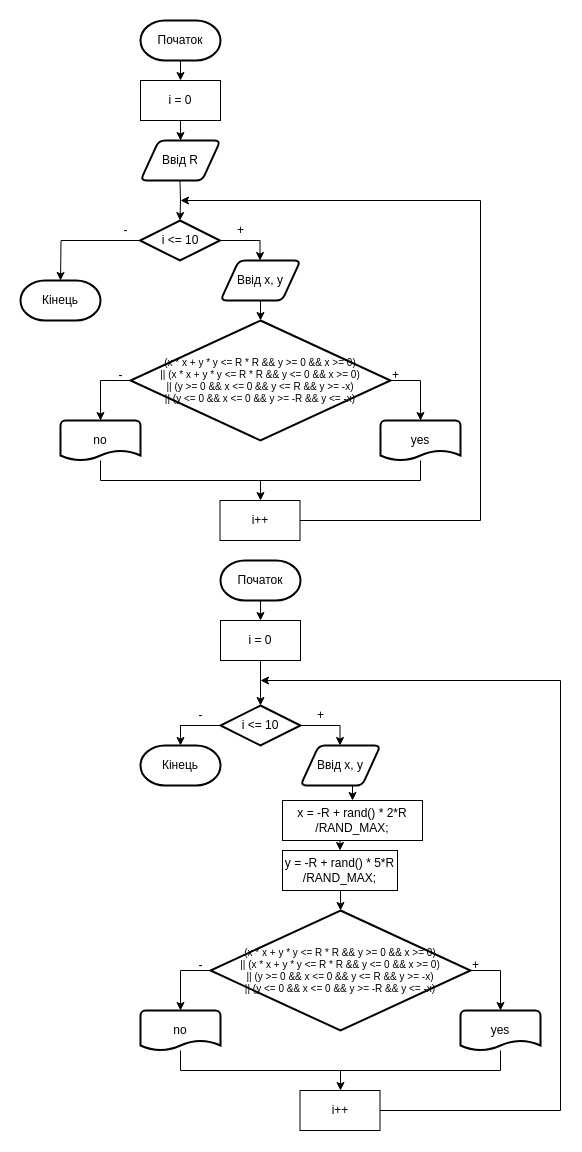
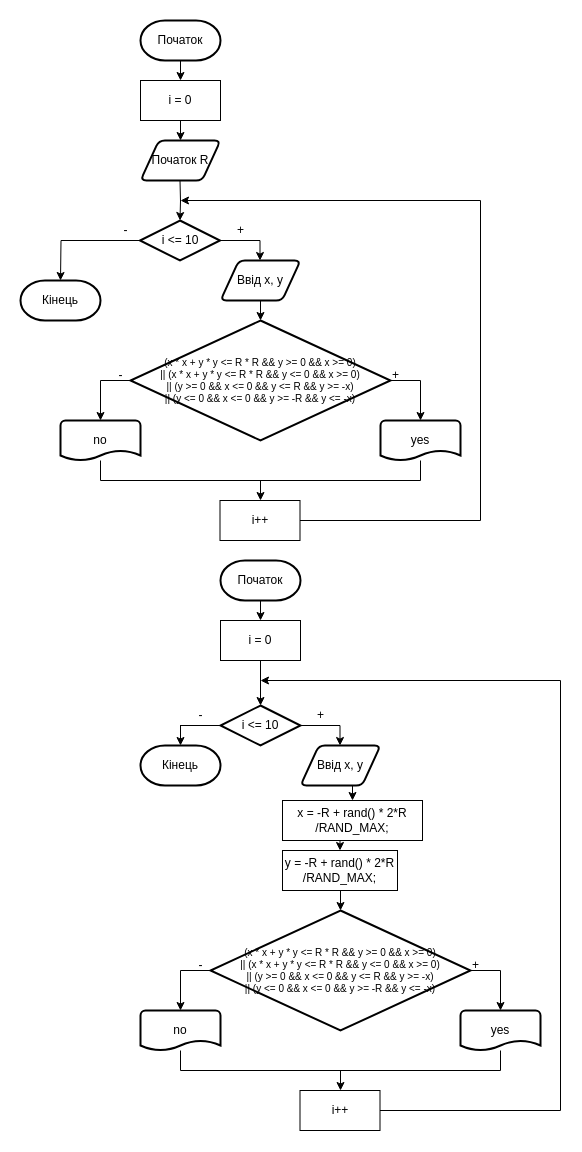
  <mxCell id="0" />
  <mxCell id="1" parent="0" />
  <mxCell id="2" style="edgeStyle=orthogonalEdgeStyle;rounded=0;orthogonalLoop=1;jettySize=auto;html=1;exitX=0.5;exitY=1;exitDx=0;exitDy=0;exitPerimeter=0;" parent="1" source="3" edge="1"><mxGeometry relative="1" as="geometry"><mxPoint x="180" y="80" as="targetPoint" /></mxGeometry></mxCell>
  <mxCell id="3" value="Початок" style="strokeWidth=2;html=1;shape=mxgraph.flowchart.terminator;whiteSpace=wrap;" parent="1" vertex="1"><mxGeometry x="140" y="20" width="80" height="40" as="geometry" /></mxCell>
  <mxCell id="4" style="edgeStyle=orthogonalEdgeStyle;rounded=0;orthogonalLoop=1;jettySize=auto;html=1;exitX=0.5;exitY=1;exitDx=0;exitDy=0;" parent="1" edge="1"><mxGeometry relative="1" as="geometry"><mxPoint x="179.5" y="220" as="targetPoint" /><mxPoint x="179.5" y="180" as="sourcePoint" /></mxGeometry></mxCell>
  <mxCell id="5" style="edgeStyle=orthogonalEdgeStyle;rounded=0;orthogonalLoop=1;jettySize=auto;html=1;exitX=0.5;exitY=1;exitDx=0;exitDy=0;entryX=0.5;entryY=0;entryDx=0;entryDy=0;fontSize=12;" parent="1" source="6" target="14" edge="1"><mxGeometry relative="1" as="geometry" /></mxCell>
  <mxCell id="6" value="i = 0" style="rounded=0;whiteSpace=wrap;html=1;" parent="1" vertex="1"><mxGeometry x="140" y="80" width="80" height="40" as="geometry" /></mxCell>
  <mxCell id="7" style="edgeStyle=orthogonalEdgeStyle;rounded=0;orthogonalLoop=1;jettySize=auto;html=1;exitX=0;exitY=0.5;exitDx=0;exitDy=0;exitPerimeter=0;fontSize=12;" edge="1" parent="1" source="8"><mxGeometry relative="1" as="geometry"><mxPoint x="60" y="280" as="targetPoint" /></mxGeometry></mxCell>
  <mxCell id="8" value="i &amp;lt;= 10" style="strokeWidth=2;html=1;shape=mxgraph.flowchart.decision;whiteSpace=wrap;" parent="1" vertex="1"><mxGeometry x="139.5" y="220" width="80" height="40" as="geometry" /></mxCell>
  <mxCell id="9" value="" style="endArrow=none;html=1;rounded=0;entryX=1;entryY=0.5;entryDx=0;entryDy=0;entryPerimeter=0;" parent="1" target="8" edge="1"><mxGeometry width="50" height="50" relative="1" as="geometry"><mxPoint x="259.5" y="240" as="sourcePoint" /><mxPoint x="339.5" y="360" as="targetPoint" /></mxGeometry></mxCell>
  <mxCell id="10" value="" style="endArrow=classic;html=1;rounded=0;" parent="1" edge="1"><mxGeometry width="50" height="50" relative="1" as="geometry"><mxPoint x="259.5" y="240" as="sourcePoint" /><mxPoint x="259.5" y="260" as="targetPoint" /></mxGeometry></mxCell>
  <mxCell id="11" value="&lt;div style=&quot;font-size: 10px;&quot;&gt;&lt;font style=&quot;font-size: 10px;&quot;&gt;(x * x + y * y &amp;lt;= R * R &amp;amp;&amp;amp; y &amp;gt;= 0 &amp;amp;&amp;amp; x &amp;gt;= 0)&lt;/font&gt;&lt;/div&gt;&lt;div style=&quot;font-size: 10px;&quot;&gt;&lt;font style=&quot;font-size: 10px;&quot;&gt;&lt;span style=&quot;&quot;&gt;&#09;&#09;&#09;&lt;/span&gt;|| (x * x + y * y &amp;lt;= R * R &amp;amp;&amp;amp; y &amp;lt;= 0 &amp;amp;&amp;amp; x &amp;gt;= 0)&lt;/font&gt;&lt;/div&gt;&lt;div style=&quot;font-size: 10px;&quot;&gt;&lt;font style=&quot;font-size: 10px;&quot;&gt;&lt;span style=&quot;&quot;&gt;&#09;&#09;&#09;&lt;/span&gt;|| (y &amp;gt;= 0 &amp;amp;&amp;amp; x &amp;lt;= 0 &amp;amp;&amp;amp; y &amp;lt;= R &amp;amp;&amp;amp; y &amp;gt;= -x)&lt;/font&gt;&lt;/div&gt;&lt;div style=&quot;font-size: 10px;&quot;&gt;&lt;font style=&quot;font-size: 10px;&quot;&gt;&#09;&#09;&#09;|| (y &amp;lt;= 0 &amp;amp;&amp;amp; x &amp;lt;= 0 &amp;amp;&amp;amp; y &amp;gt;= -R &amp;amp;&amp;amp; y &amp;lt;= -x)&lt;/font&gt;&lt;/div&gt;" style="strokeWidth=2;html=1;shape=mxgraph.flowchart.decision;whiteSpace=wrap;" parent="1" vertex="1"><mxGeometry x="130" y="320" width="260" height="120" as="geometry" /></mxCell>
  <mxCell id="12" style="edgeStyle=orthogonalEdgeStyle;rounded=0;orthogonalLoop=1;jettySize=auto;html=1;exitX=0.5;exitY=1;exitDx=0;exitDy=0;fontSize=12;" parent="1" source="13" edge="1"><mxGeometry relative="1" as="geometry"><mxPoint x="260" y="320" as="targetPoint" /></mxGeometry></mxCell>
  <mxCell id="13" value="&lt;font style=&quot;font-size: 12px;&quot;&gt;Ввід x, y&lt;/font&gt;" style="shape=parallelogram;html=1;strokeWidth=2;perimeter=parallelogramPerimeter;whiteSpace=wrap;rounded=1;arcSize=12;size=0.23;fontSize=10;" parent="1" vertex="1"><mxGeometry x="220" y="260" width="80" height="40" as="geometry" /></mxCell>
- <mxCell id="14" value="&lt;font style=&quot;font-size: 12px;&quot;&gt;Ввід R&lt;/font&gt;" style="shape=parallelogram;html=1;strokeWidth=2;perimeter=parallelogramPerimeter;whiteSpace=wrap;rounded=1;arcSize=12;size=0.23;fontSize=10;" parent="1" vertex="1"><mxGeometry x="140" y="140" width="80" height="40" as="geometry" /></mxCell>
+ <mxCell id="14" value="&lt;font style=&quot;font-size: 12px;&quot;&gt;Початок R&lt;/font&gt;" style="shape=parallelogram;html=1;strokeWidth=2;perimeter=parallelogramPerimeter;whiteSpace=wrap;rounded=1;arcSize=12;size=0.23;fontSize=10;" parent="1" vertex="1"><mxGeometry x="140" y="140" width="80" height="40" as="geometry" /></mxCell>
  <mxCell id="15" value="+" style="text;html=1;align=center;verticalAlign=middle;resizable=0;points=[];autosize=1;strokeColor=none;fillColor=none;fontSize=12;" parent="1" vertex="1"><mxGeometry x="225" y="215" width="30" height="30" as="geometry" /></mxCell>
  <mxCell id="16" value="-" style="text;html=1;align=center;verticalAlign=middle;resizable=0;points=[];autosize=1;strokeColor=none;fillColor=none;fontSize=12;" parent="1" vertex="1"><mxGeometry x="110" y="215" width="30" height="30" as="geometry" /></mxCell>
  <mxCell id="17" value="" style="endArrow=none;html=1;rounded=0;fontSize=12;entryX=1;entryY=0.5;entryDx=0;entryDy=0;entryPerimeter=0;" parent="1" target="11" edge="1"><mxGeometry width="50" height="50" relative="1" as="geometry"><mxPoint x="420" y="380" as="sourcePoint" /><mxPoint x="400" y="420" as="targetPoint" /></mxGeometry></mxCell>
  <mxCell id="18" value="+" style="text;html=1;align=center;verticalAlign=middle;resizable=0;points=[];autosize=1;strokeColor=none;fillColor=none;fontSize=12;" parent="1" vertex="1"><mxGeometry x="380" y="360" width="30" height="30" as="geometry" /></mxCell>
  <mxCell id="19" value="-" style="text;html=1;align=center;verticalAlign=middle;resizable=0;points=[];autosize=1;strokeColor=none;fillColor=none;fontSize=12;" parent="1" vertex="1"><mxGeometry x="105" y="360" width="30" height="30" as="geometry" /></mxCell>
  <mxCell id="20" value="" style="endArrow=none;html=1;rounded=0;fontSize=12;exitX=0;exitY=0.5;exitDx=0;exitDy=0;exitPerimeter=0;" parent="1" source="11" edge="1"><mxGeometry width="50" height="50" relative="1" as="geometry"><mxPoint x="120" y="420" as="sourcePoint" /><mxPoint x="100" y="380" as="targetPoint" /></mxGeometry></mxCell>
  <mxCell id="21" value="" style="endArrow=classic;html=1;rounded=0;fontSize=12;" parent="1" edge="1"><mxGeometry width="50" height="50" relative="1" as="geometry"><mxPoint x="420" y="380" as="sourcePoint" /><mxPoint x="420" y="420" as="targetPoint" /></mxGeometry></mxCell>
  <mxCell id="22" value="" style="endArrow=classic;html=1;rounded=0;fontSize=12;" parent="1" edge="1"><mxGeometry width="50" height="50" relative="1" as="geometry"><mxPoint x="100" y="380" as="sourcePoint" /><mxPoint x="100" y="420" as="targetPoint" /></mxGeometry></mxCell>
  <mxCell id="23" value="no" style="strokeWidth=2;html=1;shape=mxgraph.flowchart.document2;whiteSpace=wrap;size=0.25;fontSize=12;" parent="1" vertex="1"><mxGeometry x="60" y="420" width="80" height="40" as="geometry" /></mxCell>
  <mxCell id="24" value="yes" style="strokeWidth=2;html=1;shape=mxgraph.flowchart.document2;whiteSpace=wrap;size=0.25;fontSize=12;" parent="1" vertex="1"><mxGeometry x="380" y="420" width="80" height="40" as="geometry" /></mxCell>
  <mxCell id="25" value="" style="endArrow=none;html=1;rounded=0;fontSize=12;exitX=0.5;exitY=1;exitDx=0;exitDy=0;exitPerimeter=0;" parent="1" source="23" edge="1"><mxGeometry width="50" height="50" relative="1" as="geometry"><mxPoint x="290" y="530" as="sourcePoint" /><mxPoint x="100" y="480" as="targetPoint" /></mxGeometry></mxCell>
  <mxCell id="26" value="" style="endArrow=none;html=1;rounded=0;fontSize=12;entryX=0.5;entryY=1;entryDx=0;entryDy=0;entryPerimeter=0;" parent="1" target="24" edge="1"><mxGeometry width="50" height="50" relative="1" as="geometry"><mxPoint x="420" y="480" as="sourcePoint" /><mxPoint x="340" y="480" as="targetPoint" /></mxGeometry></mxCell>
  <mxCell id="27" value="" style="endArrow=none;html=1;rounded=0;fontSize=12;" parent="1" edge="1"><mxGeometry width="50" height="50" relative="1" as="geometry"><mxPoint x="100" y="480" as="sourcePoint" /><mxPoint x="420" y="480" as="targetPoint" /></mxGeometry></mxCell>
  <mxCell id="28" value="" style="endArrow=classic;html=1;rounded=0;fontSize=12;" parent="1" edge="1"><mxGeometry width="50" height="50" relative="1" as="geometry"><mxPoint x="260" y="480" as="sourcePoint" /><mxPoint x="260" y="500" as="targetPoint" /></mxGeometry></mxCell>
  <mxCell id="29" style="edgeStyle=orthogonalEdgeStyle;rounded=0;orthogonalLoop=1;jettySize=auto;html=1;exitX=1;exitY=0.5;exitDx=0;exitDy=0;fontSize=12;" edge="1" parent="1" source="30"><mxGeometry relative="1" as="geometry"><mxPoint x="180" y="200" as="targetPoint" /><Array as="points"><mxPoint x="480" y="520" /><mxPoint x="480" y="200" /></Array></mxGeometry></mxCell>
  <mxCell id="30" value="i++" style="rounded=0;whiteSpace=wrap;html=1;fontSize=12;" parent="1" vertex="1"><mxGeometry x="219.5" y="500" width="80" height="40" as="geometry" /></mxCell>
  <mxCell id="31" value="i &amp;lt;= 10" style="strokeWidth=2;html=1;shape=mxgraph.flowchart.decision;whiteSpace=wrap;" parent="1" vertex="1"><mxGeometry x="220" y="705" width="80" height="40" as="geometry" /></mxCell>
  <mxCell id="32" value="" style="endArrow=none;html=1;rounded=0;entryX=1;entryY=0.5;entryDx=0;entryDy=0;entryPerimeter=0;" parent="1" target="31" edge="1"><mxGeometry width="50" height="50" relative="1" as="geometry"><mxPoint x="339.5" y="725" as="sourcePoint" /><mxPoint x="419.5" y="845" as="targetPoint" /></mxGeometry></mxCell>
  <mxCell id="33" value="" style="endArrow=none;html=1;rounded=0;entryX=0;entryY=0.5;entryDx=0;entryDy=0;entryPerimeter=0;" parent="1" target="31" edge="1"><mxGeometry width="50" height="50" relative="1" as="geometry"><mxPoint x="179.5" y="725" as="sourcePoint" /><mxPoint x="419.5" y="845" as="targetPoint" /></mxGeometry></mxCell>
  <mxCell id="34" value="" style="endArrow=classic;html=1;rounded=0;" parent="1" edge="1"><mxGeometry width="50" height="50" relative="1" as="geometry"><mxPoint x="339.5" y="725" as="sourcePoint" /><mxPoint x="339.5" y="745" as="targetPoint" /></mxGeometry></mxCell>
  <mxCell id="35" value="&lt;div style=&quot;font-size: 10px;&quot;&gt;&lt;font style=&quot;font-size: 10px;&quot;&gt;(x * x + y * y &amp;lt;= R * R &amp;amp;&amp;amp; y &amp;gt;= 0 &amp;amp;&amp;amp; x &amp;gt;= 0)&lt;/font&gt;&lt;/div&gt;&lt;div style=&quot;font-size: 10px;&quot;&gt;&lt;font style=&quot;font-size: 10px;&quot;&gt;&lt;span style=&quot;&quot;&gt;&#09;&#09;&#09;&lt;/span&gt;|| (x * x + y * y &amp;lt;= R * R &amp;amp;&amp;amp; y &amp;lt;= 0 &amp;amp;&amp;amp; x &amp;gt;= 0)&lt;/font&gt;&lt;/div&gt;&lt;div style=&quot;font-size: 10px;&quot;&gt;&lt;font style=&quot;font-size: 10px;&quot;&gt;&lt;span style=&quot;&quot;&gt;&#09;&#09;&#09;&lt;/span&gt;|| (y &amp;gt;= 0 &amp;amp;&amp;amp; x &amp;lt;= 0 &amp;amp;&amp;amp; y &amp;lt;= R &amp;amp;&amp;amp; y &amp;gt;= -x)&lt;/font&gt;&lt;/div&gt;&lt;div style=&quot;font-size: 10px;&quot;&gt;&lt;font style=&quot;font-size: 10px;&quot;&gt;&#09;&#09;&#09;|| (y &amp;lt;= 0 &amp;amp;&amp;amp; x &amp;lt;= 0 &amp;amp;&amp;amp; y &amp;gt;= -R &amp;amp;&amp;amp; y &amp;lt;= -x)&lt;/font&gt;&lt;/div&gt;" style="strokeWidth=2;html=1;shape=mxgraph.flowchart.decision;whiteSpace=wrap;" parent="1" vertex="1"><mxGeometry x="210" y="910" width="260" height="120" as="geometry" /></mxCell>
  <mxCell id="36" style="edgeStyle=orthogonalEdgeStyle;rounded=0;orthogonalLoop=1;jettySize=auto;html=1;exitX=0.5;exitY=1;exitDx=0;exitDy=0;fontSize=12;" parent="1" edge="1"><mxGeometry relative="1" as="geometry"><mxPoint x="340" y="910" as="targetPoint" /><mxPoint x="340" y="890" as="sourcePoint" /></mxGeometry></mxCell>
  <mxCell id="37" style="edgeStyle=orthogonalEdgeStyle;rounded=0;orthogonalLoop=1;jettySize=auto;html=1;exitX=0.5;exitY=1;exitDx=0;exitDy=0;entryX=0.5;entryY=0;entryDx=0;entryDy=0;fontSize=12;" parent="1" source="38" target="57" edge="1"><mxGeometry relative="1" as="geometry" /></mxCell>
  <mxCell id="38" value="&lt;font style=&quot;font-size: 12px;&quot;&gt;Ввід x, y&lt;/font&gt;" style="shape=parallelogram;html=1;strokeWidth=2;perimeter=parallelogramPerimeter;whiteSpace=wrap;rounded=1;arcSize=12;size=0.23;fontSize=10;" parent="1" vertex="1"><mxGeometry x="300" y="745" width="80" height="40" as="geometry" /></mxCell>
  <mxCell id="39" value="+" style="text;html=1;align=center;verticalAlign=middle;resizable=0;points=[];autosize=1;strokeColor=none;fillColor=none;fontSize=12;" parent="1" vertex="1"><mxGeometry x="305" y="700" width="30" height="30" as="geometry" /></mxCell>
  <mxCell id="40" value="-" style="text;html=1;align=center;verticalAlign=middle;resizable=0;points=[];autosize=1;strokeColor=none;fillColor=none;fontSize=12;" parent="1" vertex="1"><mxGeometry x="185" y="700" width="30" height="30" as="geometry" /></mxCell>
  <mxCell id="41" value="" style="endArrow=classic;html=1;rounded=0;fontSize=12;" parent="1" edge="1"><mxGeometry width="50" height="50" relative="1" as="geometry"><mxPoint x="180" y="725" as="sourcePoint" /><mxPoint x="180" y="745" as="targetPoint" /></mxGeometry></mxCell>
  <mxCell id="42" value="" style="endArrow=none;html=1;rounded=0;fontSize=12;entryX=1;entryY=0.5;entryDx=0;entryDy=0;entryPerimeter=0;" parent="1" target="35" edge="1"><mxGeometry width="50" height="50" relative="1" as="geometry"><mxPoint x="500" y="970" as="sourcePoint" /><mxPoint x="480" y="1010" as="targetPoint" /></mxGeometry></mxCell>
  <mxCell id="43" value="+" style="text;html=1;align=center;verticalAlign=middle;resizable=0;points=[];autosize=1;strokeColor=none;fillColor=none;fontSize=12;" parent="1" vertex="1"><mxGeometry x="460" y="950" width="30" height="30" as="geometry" /></mxCell>
  <mxCell id="44" value="-" style="text;html=1;align=center;verticalAlign=middle;resizable=0;points=[];autosize=1;strokeColor=none;fillColor=none;fontSize=12;" parent="1" vertex="1"><mxGeometry x="185" y="950" width="30" height="30" as="geometry" /></mxCell>
  <mxCell id="45" value="" style="endArrow=none;html=1;rounded=0;fontSize=12;exitX=0;exitY=0.5;exitDx=0;exitDy=0;exitPerimeter=0;" parent="1" source="35" edge="1"><mxGeometry width="50" height="50" relative="1" as="geometry"><mxPoint x="200" y="1010" as="sourcePoint" /><mxPoint x="180" y="970" as="targetPoint" /></mxGeometry></mxCell>
  <mxCell id="46" value="" style="endArrow=classic;html=1;rounded=0;fontSize=12;" parent="1" edge="1"><mxGeometry width="50" height="50" relative="1" as="geometry"><mxPoint x="500" y="970" as="sourcePoint" /><mxPoint x="500" y="1010" as="targetPoint" /></mxGeometry></mxCell>
  <mxCell id="47" value="" style="endArrow=classic;html=1;rounded=0;fontSize=12;" parent="1" edge="1"><mxGeometry width="50" height="50" relative="1" as="geometry"><mxPoint x="180" y="970" as="sourcePoint" /><mxPoint x="180" y="1010" as="targetPoint" /></mxGeometry></mxCell>
  <mxCell id="48" value="no" style="strokeWidth=2;html=1;shape=mxgraph.flowchart.document2;whiteSpace=wrap;size=0.25;fontSize=12;" parent="1" vertex="1"><mxGeometry x="140" y="1010" width="80" height="40" as="geometry" /></mxCell>
  <mxCell id="49" value="yes" style="strokeWidth=2;html=1;shape=mxgraph.flowchart.document2;whiteSpace=wrap;size=0.25;fontSize=12;" parent="1" vertex="1"><mxGeometry x="460" y="1010" width="80" height="40" as="geometry" /></mxCell>
  <mxCell id="50" value="" style="endArrow=none;html=1;rounded=0;fontSize=12;exitX=0.5;exitY=1;exitDx=0;exitDy=0;exitPerimeter=0;" parent="1" source="48" edge="1"><mxGeometry width="50" height="50" relative="1" as="geometry"><mxPoint x="370" y="1120" as="sourcePoint" /><mxPoint x="180" y="1070" as="targetPoint" /></mxGeometry></mxCell>
  <mxCell id="51" value="" style="endArrow=none;html=1;rounded=0;fontSize=12;entryX=0.5;entryY=1;entryDx=0;entryDy=0;entryPerimeter=0;" parent="1" target="49" edge="1"><mxGeometry width="50" height="50" relative="1" as="geometry"><mxPoint x="500" y="1070" as="sourcePoint" /><mxPoint x="420" y="1070" as="targetPoint" /></mxGeometry></mxCell>
  <mxCell id="52" value="" style="endArrow=none;html=1;rounded=0;fontSize=12;" parent="1" edge="1"><mxGeometry width="50" height="50" relative="1" as="geometry"><mxPoint x="180" y="1070" as="sourcePoint" /><mxPoint x="500" y="1070" as="targetPoint" /></mxGeometry></mxCell>
  <mxCell id="53" value="" style="endArrow=classic;html=1;rounded=0;fontSize=12;" parent="1" edge="1"><mxGeometry width="50" height="50" relative="1" as="geometry"><mxPoint x="340" y="1070" as="sourcePoint" /><mxPoint x="340" y="1090" as="targetPoint" /></mxGeometry></mxCell>
  <mxCell id="54" style="edgeStyle=orthogonalEdgeStyle;rounded=0;orthogonalLoop=1;jettySize=auto;html=1;exitX=1;exitY=0.5;exitDx=0;exitDy=0;fontSize=12;" edge="1" parent="1" source="55"><mxGeometry relative="1" as="geometry"><mxPoint x="260" y="680" as="targetPoint" /><Array as="points"><mxPoint x="560" y="1110" /><mxPoint x="560" y="680" /></Array></mxGeometry></mxCell>
  <mxCell id="55" value="i++" style="rounded=0;whiteSpace=wrap;html=1;fontSize=12;" parent="1" vertex="1"><mxGeometry x="299.5" y="1090" width="80" height="40" as="geometry" /></mxCell>
  <mxCell id="56" style="edgeStyle=orthogonalEdgeStyle;rounded=0;orthogonalLoop=1;jettySize=auto;html=1;exitX=0.5;exitY=1;exitDx=0;exitDy=0;entryX=0.5;entryY=0;entryDx=0;entryDy=0;fontSize=12;" parent="1" source="57" target="58" edge="1"><mxGeometry relative="1" as="geometry" /></mxCell>
  <mxCell id="57" value="x = -R + rand() * 2*R /RAND_MAX;" style="rounded=0;whiteSpace=wrap;html=1;fontSize=12;" parent="1" vertex="1"><mxGeometry x="282" y="800" width="140" height="40" as="geometry" /></mxCell>
- <mxCell id="58" value="y = -R + rand() * 5*R /RAND_MAX;" style="rounded=0;whiteSpace=wrap;html=1;fontSize=12;" parent="1" vertex="1"><mxGeometry x="282" y="850" width="115" height="40" as="geometry" /></mxCell>
+ <mxCell id="58" value="y = -R + rand() * 2*R /RAND_MAX;" style="rounded=0;whiteSpace=wrap;html=1;fontSize=12;" parent="1" vertex="1"><mxGeometry x="282" y="850" width="115" height="40" as="geometry" /></mxCell>
  <mxCell id="59" value="Кінець" style="strokeWidth=2;html=1;shape=mxgraph.flowchart.terminator;whiteSpace=wrap;fontSize=12;" parent="1" vertex="1"><mxGeometry x="140" y="745" width="80" height="40" as="geometry" /></mxCell>
  <mxCell id="60" value="Кінець" style="strokeWidth=2;html=1;shape=mxgraph.flowchart.terminator;whiteSpace=wrap;fontSize=12;" vertex="1" parent="1"><mxGeometry x="20" y="280" width="80" height="40" as="geometry" /></mxCell>
  <mxCell id="61" style="edgeStyle=orthogonalEdgeStyle;rounded=0;orthogonalLoop=1;jettySize=auto;html=1;exitX=0.5;exitY=1;exitDx=0;exitDy=0;exitPerimeter=0;" edge="1" parent="1" source="62"><mxGeometry relative="1" as="geometry"><mxPoint x="260" y="620" as="targetPoint" /></mxGeometry></mxCell>
  <mxCell id="62" value="Початок" style="strokeWidth=2;html=1;shape=mxgraph.flowchart.terminator;whiteSpace=wrap;" vertex="1" parent="1"><mxGeometry x="220" y="560" width="80" height="40" as="geometry" /></mxCell>
  <mxCell id="63" style="edgeStyle=orthogonalEdgeStyle;rounded=0;orthogonalLoop=1;jettySize=auto;html=1;exitX=0.5;exitY=1;exitDx=0;exitDy=0;fontSize=12;entryX=0.5;entryY=0;entryDx=0;entryDy=0;entryPerimeter=0;" edge="1" parent="1" source="64" target="31"><mxGeometry relative="1" as="geometry"><mxPoint x="260" y="680" as="targetPoint" /></mxGeometry></mxCell>
  <mxCell id="64" value="i = 0" style="rounded=0;whiteSpace=wrap;html=1;" vertex="1" parent="1"><mxGeometry x="220" y="620" width="80" height="40" as="geometry" /></mxCell>
